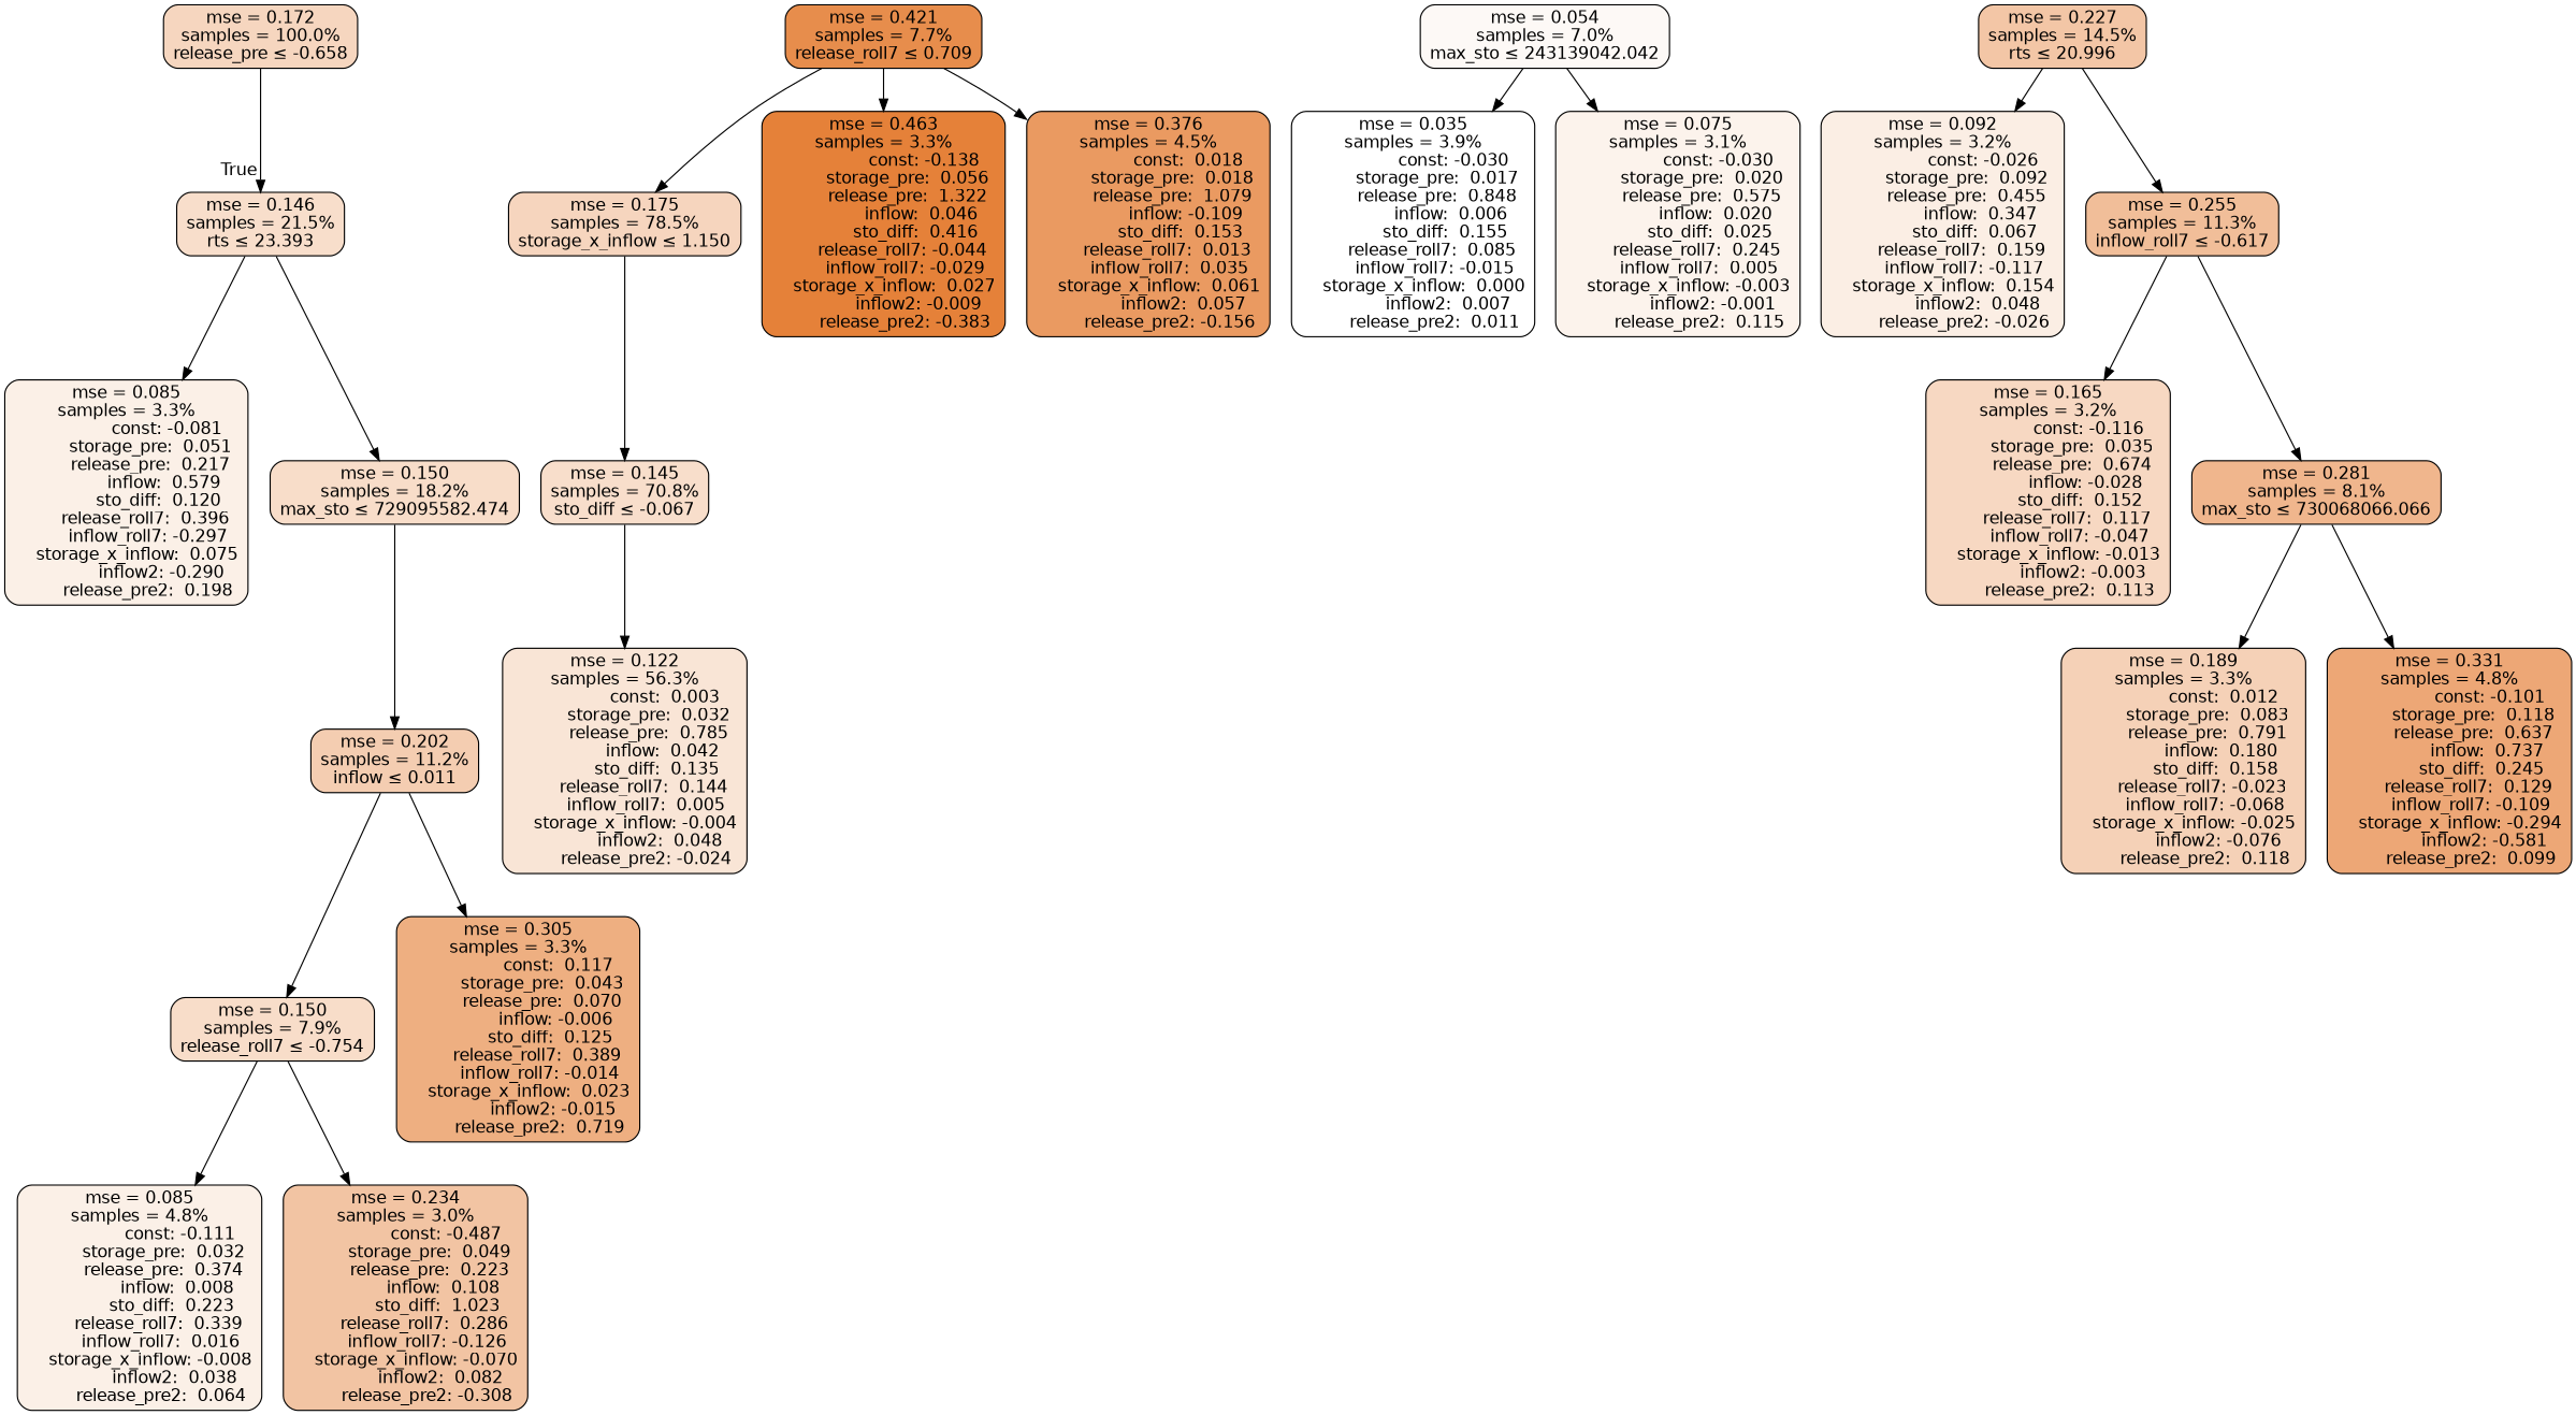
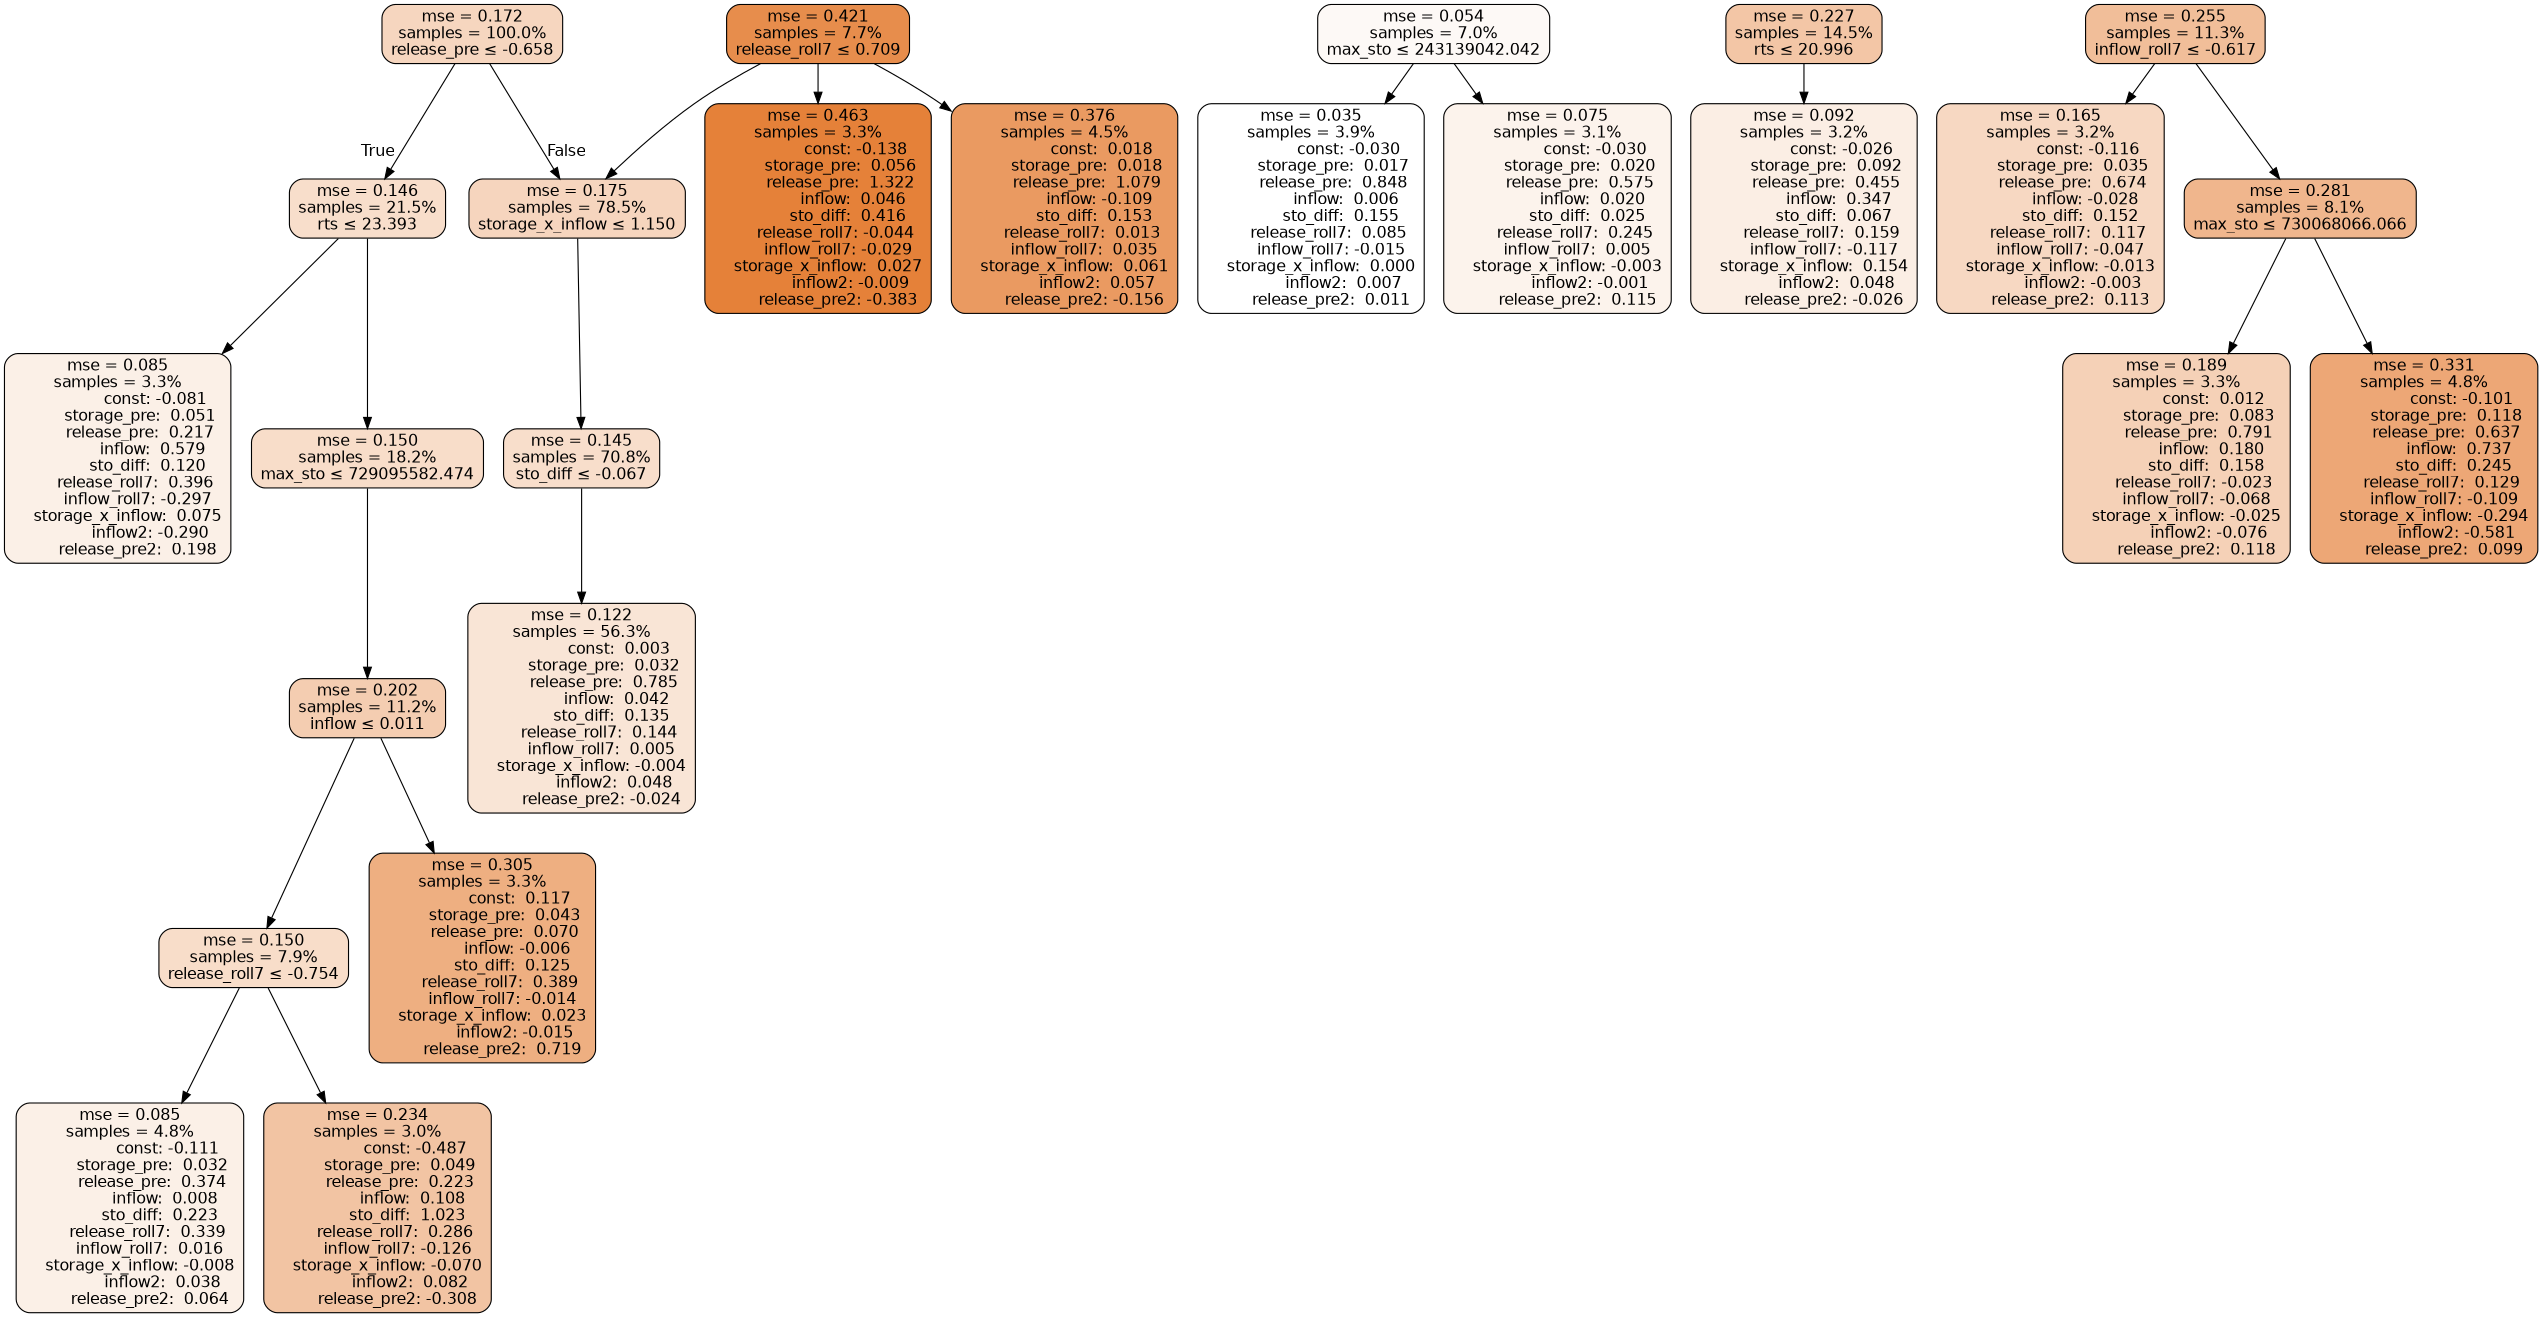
  digraph {
    node [color=black fillcolor="#f8decb" fontname=helvetica shape=rectangle style="filled, rounded"]
    edge [fontname=helvetica]
    n1 [fillcolor="#f6d6bf" label="mse = 0.172\nsamples = 100.0%\nrelease_pre &le; -0.658"]
    n2 [label="mse = 0.146\nsamples = 21.5%\nrts &le; 23.393"]
    n3 [fillcolor="#f6d5be" label="mse = 0.175\nsamples = 78.5%\nstorage_x_inflow &le; 1.150"]
    n4 [fillcolor="#fbf0e7" label="mse = 0.085\nsamples = 3.3%\n               const: -0.081\n         storage_pre:  0.051\n         release_pre:  0.217\n              inflow:  0.579\n            sto_diff:  0.120\n       release_roll7:  0.396\n        inflow_roll7: -0.297\n    storage_x_inflow:  0.075\n             inflow2: -0.290\n        release_pre2:  0.198"]
    n5 [fillcolor="#f8ddc9" label="mse = 0.150\nsamples = 18.2%\nmax_sto &le; 729095582.474"]
    n6 [label="mse = 0.145\nsamples = 70.8%\nsto_diff &le; -0.067"]
    n7 [fillcolor="#f4cdb1" label="mse = 0.202\nsamples = 11.2%\ninflow &le; 0.011"]
    n8 [fillcolor="#fdf9f6" label="mse = 0.054\nsamples = 7.0%\nmax_sto &le; 243139042.042"]
    n9 [fillcolor="#ffffff" label="mse = 0.035\nsamples = 3.9%\n               const: -0.030\n         storage_pre:  0.017\n         release_pre:  0.848\n              inflow:  0.006\n            sto_diff:  0.155\n       release_roll7:  0.085\n        inflow_roll7: -0.015\n    storage_x_inflow:  0.000\n             inflow2:  0.007\n        release_pre2:  0.011"]
    n10 [fillcolor="#fcf3ec" label="mse = 0.075\nsamples = 3.1%\n               const: -0.030\n         storage_pre:  0.020\n         release_pre:  0.575\n              inflow:  0.020\n            sto_diff:  0.025\n       release_roll7:  0.245\n        inflow_roll7:  0.005\n    storage_x_inflow: -0.003\n             inflow2: -0.001\n        release_pre2:  0.115"]
    n11 [fillcolor="#f8ddc9" label="mse = 0.150\nsamples = 7.9%\nrelease_roll7 &le; -0.754"]
    n12 [fillcolor="#eeaf81" label="mse = 0.305\nsamples = 3.3%\n               const:  0.117\n         storage_pre:  0.043\n         release_pre:  0.070\n              inflow: -0.006\n            sto_diff:  0.125\n       release_roll7:  0.389\n        inflow_roll7: -0.014\n    storage_x_inflow:  0.023\n             inflow2: -0.015\n        release_pre2:  0.719"]
    n13 [fillcolor="#fbf0e7" label="mse = 0.085\nsamples = 4.8%\n               const: -0.111\n         storage_pre:  0.032\n         release_pre:  0.374\n              inflow:  0.008\n            sto_diff:  0.223\n       release_roll7:  0.339\n        inflow_roll7:  0.016\n    storage_x_inflow: -0.008\n             inflow2:  0.038\n        release_pre2:  0.064"]
    n14 [fillcolor="#f2c4a3" label="mse = 0.234\nsamples = 3.0%\n               const: -0.487\n         storage_pre:  0.049\n         release_pre:  0.223\n              inflow:  0.108\n            sto_diff:  1.023\n       release_roll7:  0.286\n        inflow_roll7: -0.126\n    storage_x_inflow: -0.070\n             inflow2:  0.082\n        release_pre2: -0.308"]
    n15 [fillcolor="#f9e5d6" label="mse = 0.122\nsamples = 56.3%\n               const:  0.003\n         storage_pre:  0.032\n         release_pre:  0.785\n              inflow:  0.042\n            sto_diff:  0.135\n       release_roll7:  0.144\n        inflow_roll7:  0.005\n    storage_x_inflow: -0.004\n             inflow2:  0.048\n        release_pre2: -0.024"]
    n16 [fillcolor="#e78d4c" label="mse = 0.421\nsamples = 7.7%\nrelease_roll7 &le; 0.709"]
    n17 [fillcolor="#e58139" label="mse = 0.463\nsamples = 3.3%\n               const: -0.138\n         storage_pre:  0.056\n         release_pre:  1.322\n              inflow:  0.046\n            sto_diff:  0.416\n       release_roll7: -0.044\n        inflow_roll7: -0.029\n    storage_x_inflow:  0.027\n             inflow2: -0.009\n        release_pre2: -0.383"]
    n18 [fillcolor="#ea9a61" label="mse = 0.376\nsamples = 4.5%\n               const:  0.018\n         storage_pre:  0.018\n         release_pre:  1.079\n              inflow: -0.109\n            sto_diff:  0.153\n       release_roll7:  0.013\n        inflow_roll7:  0.035\n    storage_x_inflow:  0.061\n             inflow2:  0.057\n        release_pre2: -0.156"]
    n19 [fillcolor="#f3c6a6" label="mse = 0.227\nsamples = 14.5%\nrts &le; 20.996"]
    n20 [fillcolor="#fbeee4" label="mse = 0.092\nsamples = 3.2%\n               const: -0.026\n         storage_pre:  0.092\n         release_pre:  0.455\n              inflow:  0.347\n            sto_diff:  0.067\n       release_roll7:  0.159\n        inflow_roll7: -0.117\n    storage_x_inflow:  0.154\n             inflow2:  0.048\n        release_pre2: -0.026"]
    n21 [fillcolor="#f1be99" label="mse = 0.255\nsamples = 11.3%\ninflow_roll7 &le; -0.617"]
    n22 [fillcolor="#f7d8c2" label="mse = 0.165\nsamples = 3.2%\n               const: -0.116\n         storage_pre:  0.035\n         release_pre:  0.674\n              inflow: -0.028\n            sto_diff:  0.152\n       release_roll7:  0.117\n        inflow_roll7: -0.047\n    storage_x_inflow: -0.013\n             inflow2: -0.003\n        release_pre2:  0.113"]
    n23 [fillcolor="#f0b68d" label="mse = 0.281\nsamples = 8.1%\nmax_sto &le; 730068066.066"]
    n24 [fillcolor="#f5d1b7" label="mse = 0.189\nsamples = 3.3%\n               const:  0.012\n         storage_pre:  0.083\n         release_pre:  0.791\n              inflow:  0.180\n            sto_diff:  0.158\n       release_roll7: -0.023\n        inflow_roll7: -0.068\n    storage_x_inflow: -0.025\n             inflow2: -0.076\n        release_pre2:  0.118"]
    n25 [fillcolor="#eda776" label="mse = 0.331\nsamples = 4.8%\n               const: -0.101\n         storage_pre:  0.118\n         release_pre:  0.637\n              inflow:  0.737\n            sto_diff:  0.245\n       release_roll7:  0.129\n        inflow_roll7: -0.109\n    storage_x_inflow: -0.294\n             inflow2: -0.581\n        release_pre2:  0.099"]
    n1 -> n2 [headlabel=True labelangle=45 labeldistance=2.5]
+   n1 -> n3 [headlabel=False labelangle=-45 labeldistance=2.5]
    n2 -> n4
    n2 -> n5
    n3 -> n6
    n5 -> n7
    n6 -> n15
    n7 -> n11
    n7 -> n12
    n8 -> n9
    n8 -> n10
    n11 -> n13
    n11 -> n14
    n16 -> n3
    n16 -> n17
    n16 -> n18
    n19 -> n20
-   n19 -> n21
    n21 -> n22
    n21 -> n23
    n23 -> n24
    n23 -> n25
  }
